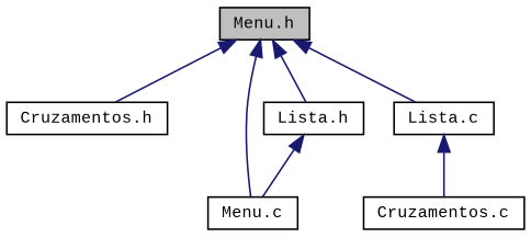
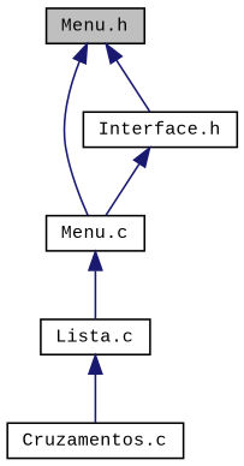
  digraph {
    fontname="Liberation Mono"
    node [color=black fillcolor=white fontname="Liberation Mono" fontsize=10 shape=record style=filled]
    edge [color=midnightblue dir=back fontname="Liberation Mono" fontsize=10 labelfontname=Helvetica labelfontsize=10 style=solid]
    n1 [fillcolor=grey75 fontcolor=black height=0.2 label="Menu.h" width=0.4]
-   n2 [height=0.2 label="Cruzamentos.h" width=0.4]
    n3 [height=0.2 label="Menu.c" width=0.4]
-   n4 [height=0.2 label="Lista.h" width=0.4]
+   n4 [height=0.2 label="Interface.h" width=0.4]
    n5 [height=0.2 label="Lista.c" width=0.4]
    n6 [height=0.2 label="Cruzamentos.c" width=0.4]
-   n1 -> n2
    n1 -> n3
    n1 -> n4
-   n1 -> n5
+   n3 -> n5
    n4 -> n3
    n5 -> n6
  }
